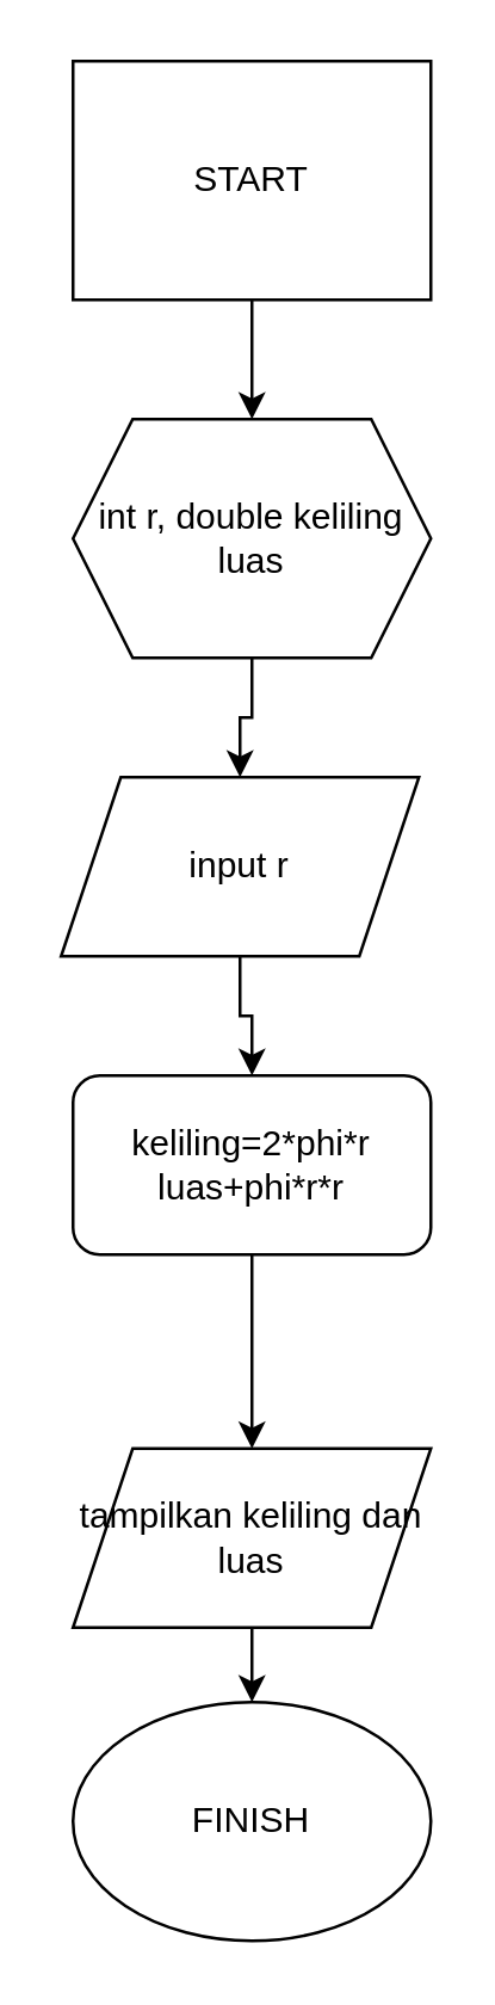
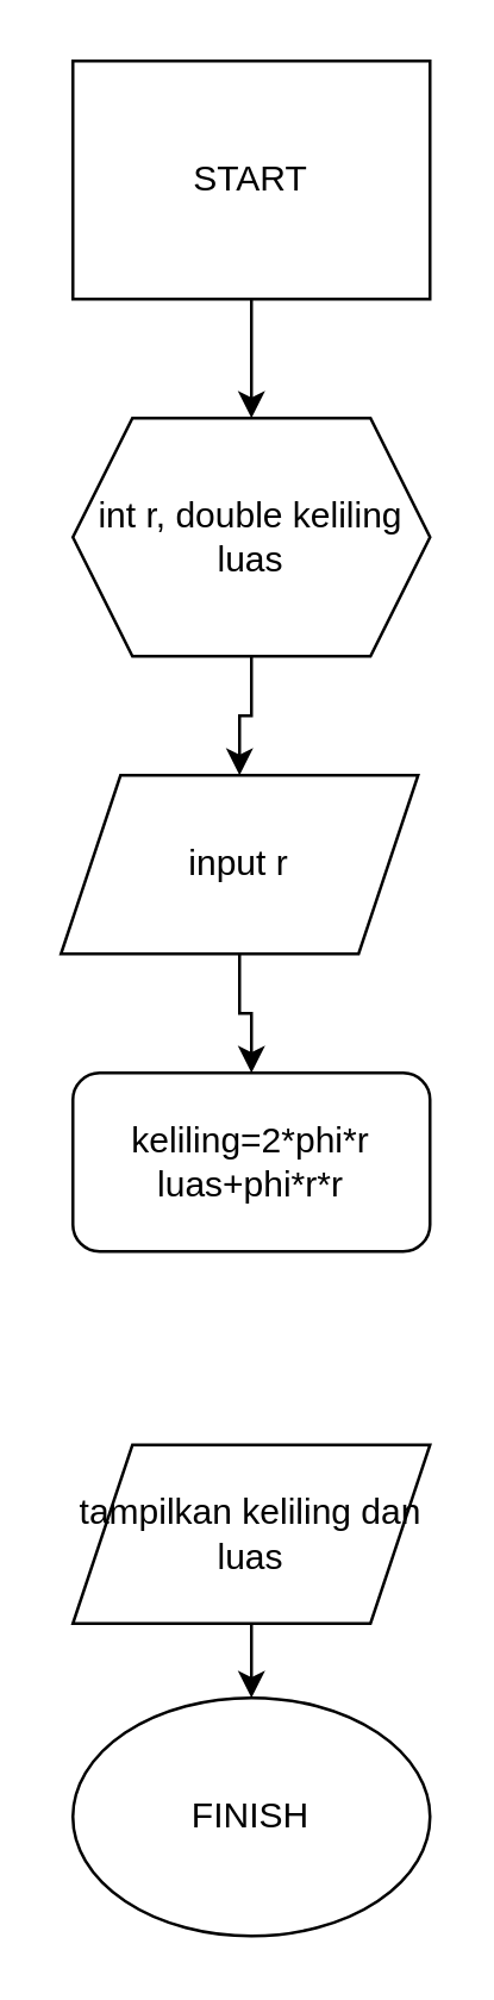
  <mxCell id="0" />
  <mxCell id="1" parent="0" />
  <mxCell id="2" style="edgeStyle=orthogonalEdgeStyle;rounded=0;orthogonalLoop=1;jettySize=auto;html=1;entryX=0.5;entryY=0;entryDx=0;entryDy=0;" edge="1" parent="1" source="3" target="5"><mxGeometry relative="1" as="geometry" /></mxCell>
  <mxCell id="3" value="START" style="whiteSpace=wrap;html=1;rounded=0;" vertex="1" parent="1"><mxGeometry x="24" y="20" width="120" height="80" as="geometry" /></mxCell>
  <mxCell id="4" style="edgeStyle=orthogonalEdgeStyle;rounded=0;orthogonalLoop=1;jettySize=auto;html=1;entryX=0.5;entryY=0;entryDx=0;entryDy=0;" edge="1" parent="1" source="5" target="7"><mxGeometry relative="1" as="geometry" /></mxCell>
  <mxCell id="5" value="int r, double keliling luas" style="shape=hexagon;perimeter=hexagonPerimeter2;whiteSpace=wrap;html=1;fixedSize=1;" vertex="1" parent="1"><mxGeometry x="24" y="140" width="120" height="80" as="geometry" /></mxCell>
  <mxCell id="6" style="edgeStyle=orthogonalEdgeStyle;rounded=0;orthogonalLoop=1;jettySize=auto;html=1;entryX=0.5;entryY=0;entryDx=0;entryDy=0;" edge="1" parent="1" source="7" target="9"><mxGeometry relative="1" as="geometry" /></mxCell>
  <mxCell id="7" value="input r" style="shape=parallelogram;perimeter=parallelogramPerimeter;whiteSpace=wrap;html=1;fixedSize=1;" vertex="1" parent="1"><mxGeometry x="20" y="260" width="120" height="60" as="geometry" /></mxCell>
- <mxCell id="8" style="edgeStyle=orthogonalEdgeStyle;rounded=0;orthogonalLoop=1;jettySize=auto;html=1;entryX=0.5;entryY=0;entryDx=0;entryDy=0;" edge="1" parent="1" source="9" target="11"><mxGeometry relative="1" as="geometry" /></mxCell>
  <mxCell id="9" value="keliling=2*phi*r&lt;br&gt;luas+phi*r*r" style="rounded=1;whiteSpace=wrap;html=1;" vertex="1" parent="1"><mxGeometry x="24" y="360" width="120" height="60" as="geometry" /></mxCell>
  <mxCell id="10" style="edgeStyle=orthogonalEdgeStyle;rounded=0;orthogonalLoop=1;jettySize=auto;html=1;entryX=0.5;entryY=0;entryDx=0;entryDy=0;" edge="1" parent="1" source="11" target="12"><mxGeometry relative="1" as="geometry" /></mxCell>
  <mxCell id="11" value="tampilkan keliling dan luas" style="shape=parallelogram;perimeter=parallelogramPerimeter;whiteSpace=wrap;html=1;fixedSize=1;" vertex="1" parent="1"><mxGeometry x="24" y="485" width="120" height="60" as="geometry" /></mxCell>
  <mxCell id="12" value="FINISH" style="ellipse;whiteSpace=wrap;html=1;" vertex="1" parent="1"><mxGeometry x="24" y="570" width="120" height="80" as="geometry" /></mxCell>
